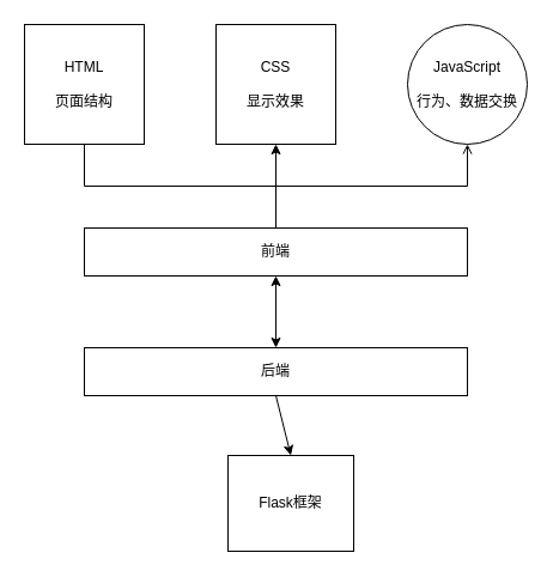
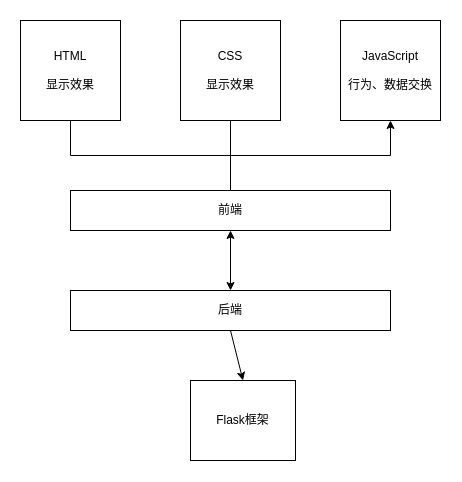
  <mxCell id="0" />
  <mxCell id="1" parent="0" />
- <mxCell id="2" value="HTML&lt;div&gt;&lt;br&gt;页面结构&lt;/div&gt;" style="whiteSpace=wrap;html=1;aspect=fixed;" vertex="1" parent="1"><mxGeometry x="20" y="20" width="100" height="100" as="geometry" /></mxCell>
+ <mxCell id="2" value="HTML&lt;div&gt;&lt;br&gt;显示效果&lt;/div&gt;" style="whiteSpace=wrap;html=1;aspect=fixed;" vertex="1" parent="1"><mxGeometry x="20" y="20" width="100" height="100" as="geometry" /></mxCell>
  <mxCell id="3" value="CSS&lt;div&gt;&lt;br&gt;&lt;div&gt;显示效果&lt;/div&gt;&lt;/div&gt;" style="whiteSpace=wrap;html=1;aspect=fixed;" vertex="1" parent="1"><mxGeometry x="180" y="20" width="100" height="100" as="geometry" /></mxCell>
- <mxCell id="4" value="JavaScript&lt;div&gt;&lt;br&gt;&lt;div&gt;行为、数据交换&lt;/div&gt;&lt;/div&gt;" style="ellipse;whiteSpace=wrap;html=1;aspect=fixed;" vertex="1" parent="1"><mxGeometry x="340" y="20" width="100" height="100" as="geometry" /></mxCell>
- <mxCell id="5" style="edgeStyle=orthogonalEdgeStyle;rounded=0;orthogonalLoop=1;jettySize=auto;html=1;entryX=0.5;entryY=1;entryDx=0;entryDy=0;" edge="1" parent="1" source="6" target="3"><mxGeometry relative="1" as="geometry" /></mxCell>
+ <mxCell id="4" value="JavaScript&lt;div&gt;&lt;br&gt;&lt;div&gt;行为、数据交换&lt;/div&gt;&lt;/div&gt;" style="whiteSpace=wrap;html=1;aspect=fixed;" vertex="1" parent="1"><mxGeometry x="340" y="20" width="100" height="100" as="geometry" /></mxCell>
+ <mxCell id="5" style="edgeStyle=orthogonalEdgeStyle;rounded=0;orthogonalLoop=1;jettySize=auto;html=1;entryX=0.5;entryY=1;entryDx=0;entryDy=0;endArrow=none;" edge="1" parent="1" source="6" target="3"><mxGeometry relative="1" as="geometry" /></mxCell>
  <mxCell id="6" value="前端" style="rounded=0;whiteSpace=wrap;html=1;" vertex="1" parent="1"><mxGeometry x="70" y="190" width="320" height="40" as="geometry" /></mxCell>
  <mxCell id="7" value="" style="endArrow=none;html=1;rounded=0;exitX=0.5;exitY=0;exitDx=0;exitDy=0;entryX=0.5;entryY=1;entryDx=0;entryDy=0;edgeStyle=orthogonalEdgeStyle;" edge="1" parent="1" source="6" target="2"><mxGeometry width="50" height="50" relative="1" as="geometry"><mxPoint x="10" y="150" as="sourcePoint" /><mxPoint x="60" y="100" as="targetPoint" /></mxGeometry></mxCell>
- <mxCell id="8" value="" style="endArrow=open;html=1;rounded=0;entryX=0.5;entryY=1;entryDx=0;entryDy=0;exitX=0.5;exitY=0;exitDx=0;exitDy=0;edgeStyle=orthogonalEdgeStyle;" edge="1" parent="1" source="6" target="4"><mxGeometry width="50" height="50" relative="1" as="geometry"><mxPoint x="220" y="180" as="sourcePoint" /><mxPoint x="270" y="130" as="targetPoint" /></mxGeometry></mxCell>
+ <mxCell id="8" value="" style="endArrow=classic;html=1;rounded=0;entryX=0.5;entryY=1;entryDx=0;entryDy=0;exitX=0.5;exitY=0;exitDx=0;exitDy=0;edgeStyle=orthogonalEdgeStyle;" edge="1" parent="1" source="6" target="4"><mxGeometry width="50" height="50" relative="1" as="geometry"><mxPoint x="220" y="180" as="sourcePoint" /><mxPoint x="270" y="130" as="targetPoint" /></mxGeometry></mxCell>
  <mxCell id="9" value="后端" style="rounded=0;whiteSpace=wrap;html=1;" vertex="1" parent="1"><mxGeometry x="70" y="290" width="320" height="40" as="geometry" /></mxCell>
  <mxCell id="10" value="" style="endArrow=classic;startArrow=classic;html=1;rounded=0;exitX=0.5;exitY=0;exitDx=0;exitDy=0;" edge="1" parent="1" source="9"><mxGeometry width="50" height="50" relative="1" as="geometry"><mxPoint x="180" y="280" as="sourcePoint" /><mxPoint x="230" y="230" as="targetPoint" /></mxGeometry></mxCell>
  <mxCell id="11" value="Flask框架" style="whiteSpace=wrap;html=1;aspect=fixed;" vertex="1" parent="1"><mxGeometry x="190" y="380" width="105" height="80" as="geometry" /></mxCell>
  <mxCell id="12" value="" style="endArrow=classic;html=1;rounded=0;entryX=0.5;entryY=0;entryDx=0;entryDy=0;" edge="1" parent="1" target="11"><mxGeometry width="50" height="50" relative="1" as="geometry"><mxPoint x="230" y="330" as="sourcePoint" /><mxPoint x="280" y="280" as="targetPoint" /></mxGeometry></mxCell>
